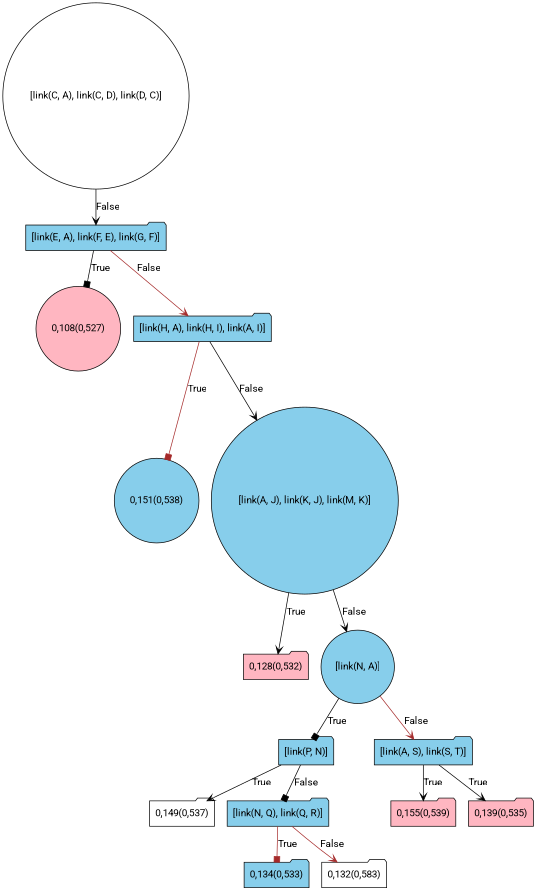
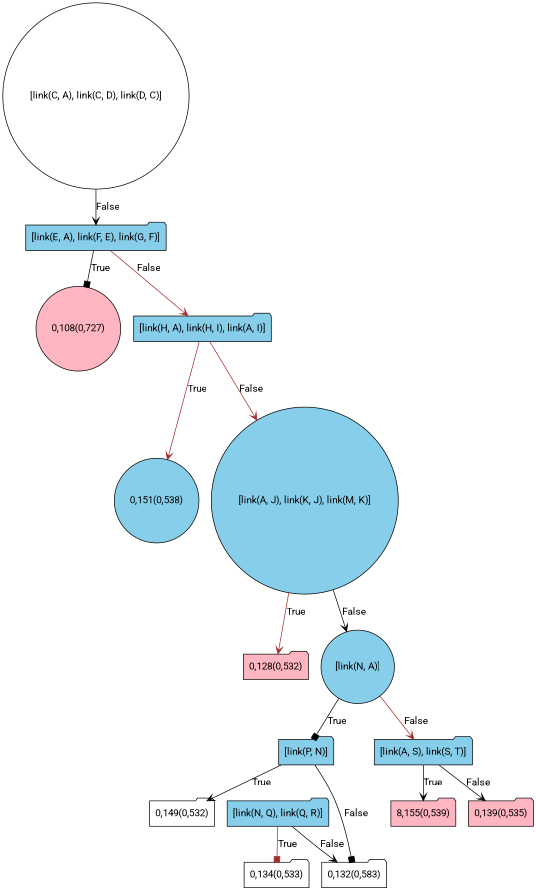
  digraph {
    fontname=Roboto
    node [fillcolor=skyblue fontname=Roboto shape=folder style=filled]
    edge [arrowhead=vee color=black fontname=Roboto]
    n1 [fillcolor=white label="[link(C, A), link(C, D), link(D, C)]" shape=circle]
    n2 [label="[link(E, A), link(F, E), link(G, F)]"]
-   n3 [fillcolor=lightpink label="0,108(0,527)" shape=circle]
+   n3 [fillcolor=lightpink label="0,108(0,727)" shape=circle]
    n4 [label="[link(H, A), link(H, I), link(A, I)]"]
    n5 [label="0,151(0,538)" shape=circle]
    n6 [label="[link(A, J), link(K, J), link(M, K)]" shape=circle]
    n7 [fillcolor=lightpink label="0,128(0,532)"]
    n8 [label="[link(N, A)]" shape=circle]
    n9 [label="[link(P, N)]"]
    n10 [label="[link(A, S), link(S, T)]"]
-   n11 [fillcolor=white label="0,149(0,537)"]
+   n11 [fillcolor=white label="0,149(0,532)"]
    n12 [label="[link(N, Q), link(Q, R)]"]
-   n13 [fillcolor=lightpink label="0,155(0,539)"]
+   n13 [fillcolor=lightpink label="8,155(0,539)"]
    n14 [fillcolor=lightpink label="0,139(0,535)"]
-   n15 [label="0,134(0,533)"]
+   n15 [fillcolor=white label="0,134(0,533)"]
    n16 [fillcolor=white label="0,132(0,583)"]
    n1 -> n2 [label=False]
    n2 -> n3 [arrowhead=box label=True]
    n2 -> n4 [color=brown label=False]
-   n4 -> n5 [arrowhead=box color=brown label=True]
-   n4 -> n6 [label=False]
-   n6 -> n7 [label=True]
+   n4 -> n5 [color=brown label=True]
+   n4 -> n6 [color=brown label=False]
+   n6 -> n7 [color=brown label=True]
    n6 -> n8 [label=False]
    n8 -> n9 [arrowhead=box label=True]
    n8 -> n10 [color=brown label=False]
    n9 -> n11 [label=True]
-   n9 -> n12 [arrowhead=box label=False]
+   n9 -> n16 [arrowhead=box label=False]
    n10 -> n13 [label=True]
-   n10 -> n14 [label=True]
+   n10 -> n14 [label=False]
    n12 -> n15 [arrowhead=box color=brown label=True]
-   n12 -> n16 [color=brown label=False]
+   n12 -> n16 [label=False]
  }
